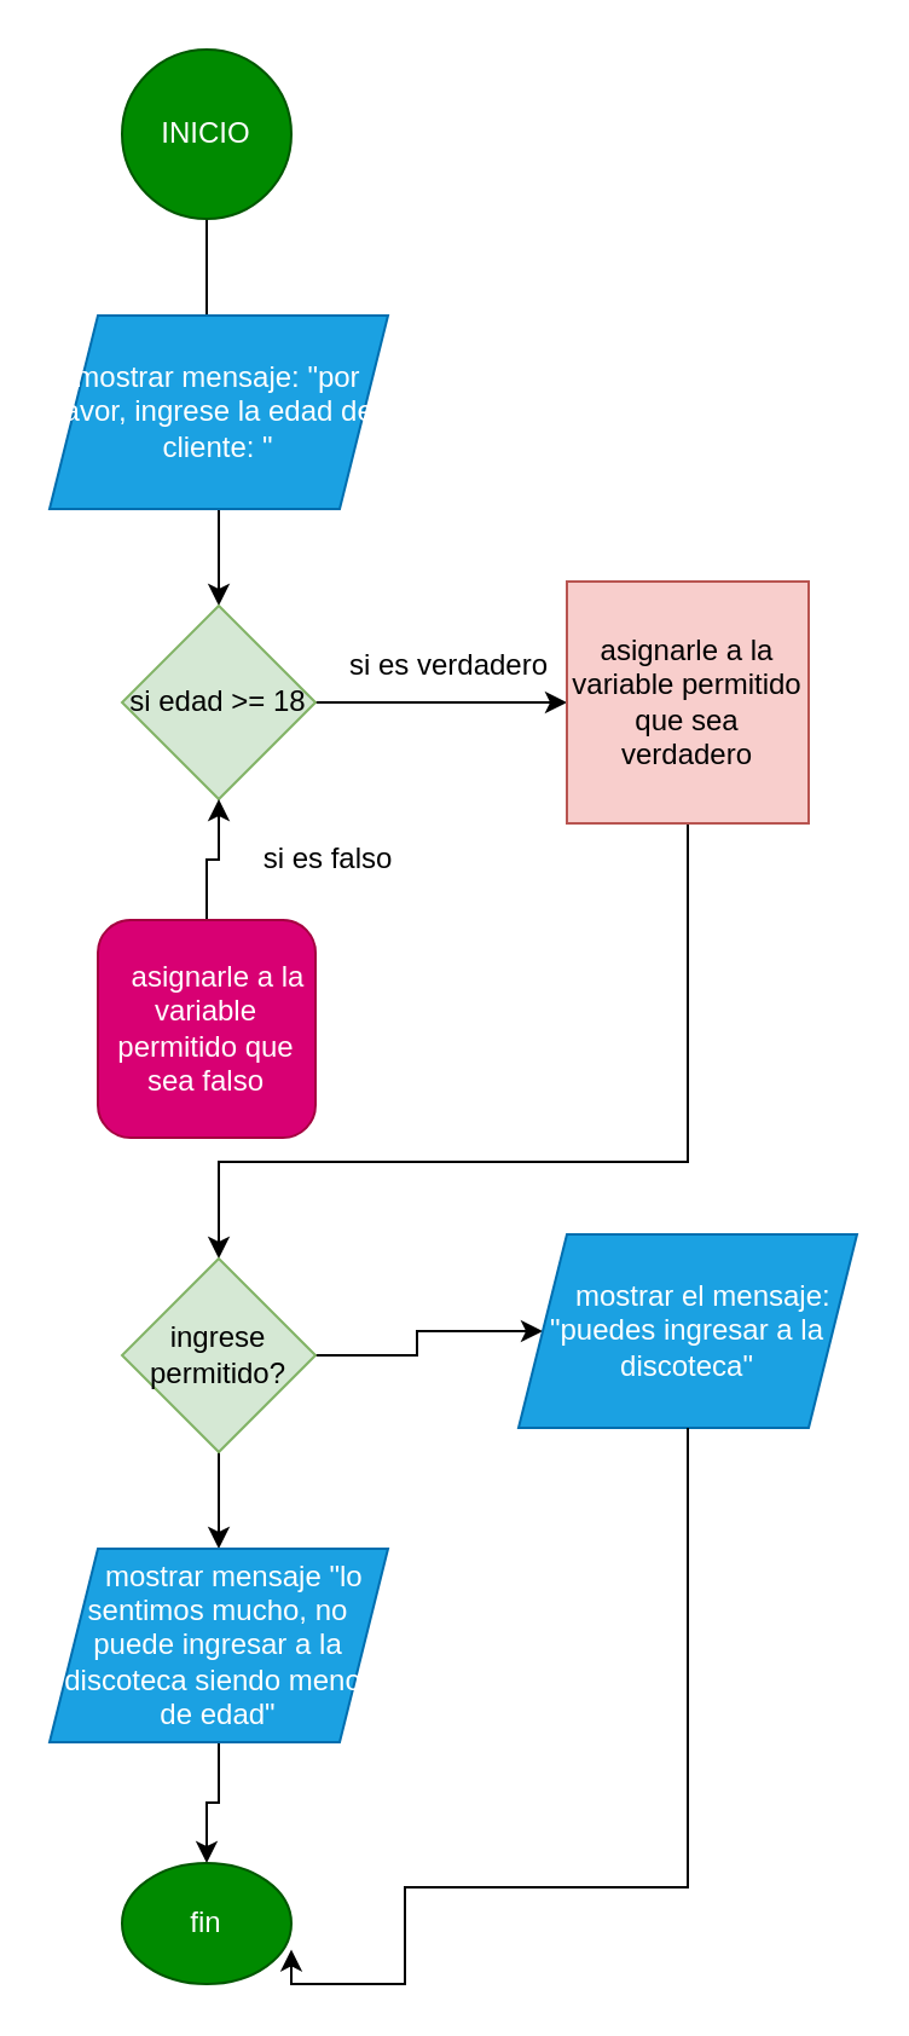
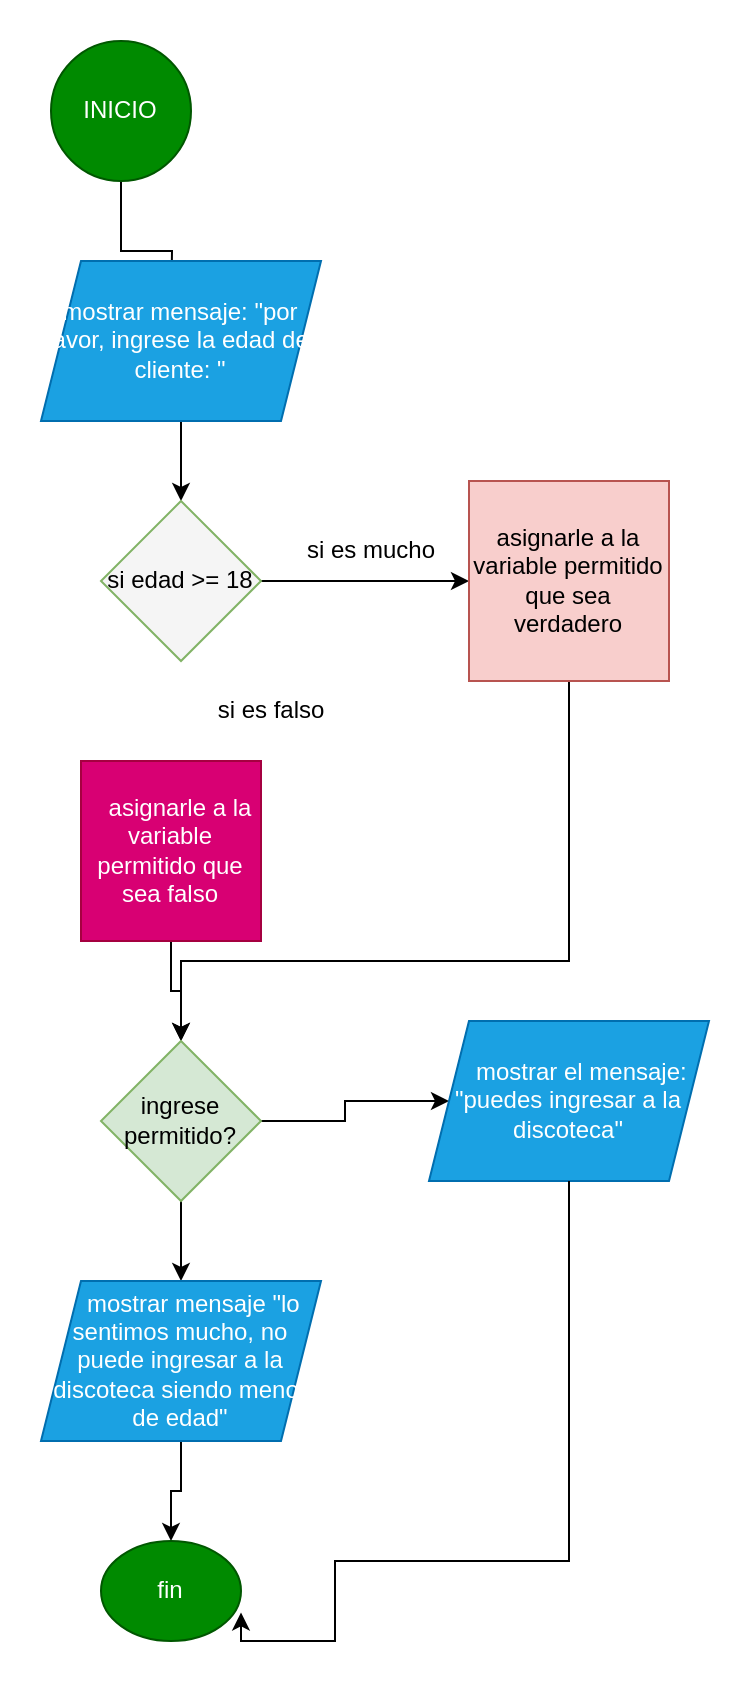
  <mxCell id="0" />
  <mxCell id="1" parent="0" />
  <mxCell id="2" style="edgeStyle=orthogonalEdgeStyle;rounded=0;orthogonalLoop=1;jettySize=auto;html=1;" edge="1" parent="1" source="3"><mxGeometry relative="1" as="geometry"><mxPoint x="85" y="160" as="targetPoint" /></mxGeometry></mxCell>
- <mxCell id="3" value="INICIO" style="ellipse;whiteSpace=wrap;html=1;aspect=fixed;fillColor=#008a00;fontColor=#ffffff;strokeColor=#005700;" vertex="1" parent="1"><mxGeometry x="50" y="20" width="70" height="70" as="geometry" /></mxCell>
+ <mxCell id="3" value="INICIO" style="ellipse;whiteSpace=wrap;html=1;aspect=fixed;fillColor=#008a00;fontColor=#ffffff;strokeColor=#005700;" vertex="1" parent="1"><mxGeometry x="25" y="20" width="70" height="70" as="geometry" /></mxCell>
  <mxCell id="4" style="edgeStyle=orthogonalEdgeStyle;rounded=0;orthogonalLoop=1;jettySize=auto;html=1;exitX=0.5;exitY=1;exitDx=0;exitDy=0;" edge="1" parent="1" source="5" target="7"><mxGeometry relative="1" as="geometry" /></mxCell>
  <mxCell id="5" value="mostrar mensaje: &quot;por favor, ingrese la edad del cliente: &quot;" style="shape=parallelogram;perimeter=parallelogramPerimeter;whiteSpace=wrap;html=1;fixedSize=1;fillColor=#1ba1e2;fontColor=#ffffff;strokeColor=#006EAF;" vertex="1" parent="1"><mxGeometry x="20" y="130" width="140" height="80" as="geometry" /></mxCell>
  <mxCell id="6" style="edgeStyle=orthogonalEdgeStyle;rounded=0;orthogonalLoop=1;jettySize=auto;html=1;exitX=1;exitY=0.5;exitDx=0;exitDy=0;" edge="1" parent="1" source="7" target="9"><mxGeometry relative="1" as="geometry" /></mxCell>
- <mxCell id="7" value="si edad &amp;gt;= 18" style="rhombus;whiteSpace=wrap;html=1;fillColor=#d5e8d4;strokeColor=#82b366;" vertex="1" parent="1"><mxGeometry x="50" y="250" width="80" height="80" as="geometry" /></mxCell>
+ <mxCell id="7" value="si edad &amp;gt;= 18" style="rhombus;whiteSpace=wrap;html=1;fillColor=#f5f5f5;strokeColor=#82b366;" vertex="1" parent="1"><mxGeometry x="50" y="250" width="80" height="80" as="geometry" /></mxCell>
  <mxCell id="8" style="edgeStyle=orthogonalEdgeStyle;rounded=0;orthogonalLoop=1;jettySize=auto;html=1;entryX=0.5;entryY=0;entryDx=0;entryDy=0;" edge="1" parent="1" source="9" target="16"><mxGeometry relative="1" as="geometry"><Array as="points"><mxPoint x="284" y="480" /><mxPoint x="90" y="480" /></Array></mxGeometry></mxCell>
  <mxCell id="9" value="asignarle a la variable permitido que sea verdadero" style="whiteSpace=wrap;html=1;aspect=fixed;fillColor=#f8cecc;strokeColor=#b85450;" vertex="1" parent="1"><mxGeometry x="234" y="240" width="100" height="100" as="geometry" /></mxCell>
- <mxCell id="10" value="si es verdadero" style="text;html=1;align=center;verticalAlign=middle;resizable=0;points=[];autosize=1;strokeColor=none;fillColor=none;" vertex="1" parent="1"><mxGeometry x="130" y="260" width="110" height="30" as="geometry" /></mxCell>
- <mxCell id="11" style="edgeStyle=orthogonalEdgeStyle;rounded=0;orthogonalLoop=1;jettySize=auto;html=1;" edge="1" parent="1" source="12" target="7"><mxGeometry relative="1" as="geometry" /></mxCell>
- <mxCell id="12" value="&lt;div&gt;&amp;nbsp; &amp;nbsp;asignarle a la variable permitido que sea falso&lt;/div&gt;" style="whiteSpace=wrap;html=1;aspect=fixed;fillColor=#d80073;fontColor=#ffffff;strokeColor=#A50040;rounded=1;" vertex="1" parent="1"><mxGeometry x="40" y="380" width="90" height="90" as="geometry" /></mxCell>
+ <mxCell id="10" value="si es mucho" style="text;html=1;align=center;verticalAlign=middle;resizable=0;points=[];autosize=1;strokeColor=none;fillColor=none;" vertex="1" parent="1"><mxGeometry x="130" y="260" width="110" height="30" as="geometry" /></mxCell>
+ <mxCell id="11" style="edgeStyle=orthogonalEdgeStyle;rounded=0;orthogonalLoop=1;jettySize=auto;html=1;entryX=0.5;entryY=0;entryDx=0;entryDy=0;" edge="1" parent="1" source="12" target="16"><mxGeometry relative="1" as="geometry" /></mxCell>
+ <mxCell id="12" value="&lt;div&gt;&amp;nbsp; &amp;nbsp;asignarle a la variable permitido que sea falso&lt;/div&gt;" style="whiteSpace=wrap;html=1;aspect=fixed;fillColor=#d80073;fontColor=#ffffff;strokeColor=#A50040;" vertex="1" parent="1"><mxGeometry x="40" y="380" width="90" height="90" as="geometry" /></mxCell>
  <mxCell id="13" value="si es falso" style="text;html=1;align=center;verticalAlign=middle;resizable=0;points=[];autosize=1;strokeColor=none;fillColor=none;" vertex="1" parent="1"><mxGeometry x="95" y="340" width="80" height="30" as="geometry" /></mxCell>
  <mxCell id="14" style="edgeStyle=orthogonalEdgeStyle;rounded=0;orthogonalLoop=1;jettySize=auto;html=1;entryX=0;entryY=0.5;entryDx=0;entryDy=0;" edge="1" parent="1" source="16" target="17"><mxGeometry relative="1" as="geometry" /></mxCell>
  <mxCell id="15" style="edgeStyle=orthogonalEdgeStyle;rounded=0;orthogonalLoop=1;jettySize=auto;html=1;entryX=0.5;entryY=0;entryDx=0;entryDy=0;" edge="1" parent="1" source="16" target="19"><mxGeometry relative="1" as="geometry" /></mxCell>
  <mxCell id="16" value="ingrese permitido?" style="rhombus;whiteSpace=wrap;html=1;fillColor=#d5e8d4;strokeColor=#82b366;" vertex="1" parent="1"><mxGeometry x="50" y="520" width="80" height="80" as="geometry" /></mxCell>
  <mxCell id="17" value="&lt;div&gt;&amp;nbsp; &amp;nbsp; mostrar el mensaje: &quot;puedes ingresar a la discoteca&quot;&lt;/div&gt;" style="shape=parallelogram;perimeter=parallelogramPerimeter;whiteSpace=wrap;html=1;fixedSize=1;fillColor=#1ba1e2;fontColor=#ffffff;strokeColor=#006EAF;" vertex="1" parent="1"><mxGeometry x="214" y="510" width="140" height="80" as="geometry" /></mxCell>
  <mxCell id="18" style="edgeStyle=orthogonalEdgeStyle;rounded=0;orthogonalLoop=1;jettySize=auto;html=1;entryX=0.5;entryY=0;entryDx=0;entryDy=0;" edge="1" parent="1" source="19" target="20"><mxGeometry relative="1" as="geometry" /></mxCell>
  <mxCell id="19" value="&lt;div&gt;&amp;nbsp; &amp;nbsp; mostrar mensaje &quot;lo sentimos mucho, no puede ingresar a la discoteca siendo menor de edad&quot;&lt;/div&gt;" style="shape=parallelogram;perimeter=parallelogramPerimeter;whiteSpace=wrap;html=1;fixedSize=1;fillColor=#1ba1e2;fontColor=#ffffff;strokeColor=#006EAF;" vertex="1" parent="1"><mxGeometry x="20" y="640" width="140" height="80" as="geometry" /></mxCell>
  <mxCell id="20" value="fin" style="ellipse;whiteSpace=wrap;html=1;aspect=fixed;fillColor=#008a00;fontColor=#ffffff;strokeColor=#005700;" vertex="1" parent="1"><mxGeometry x="50" y="770" width="70" height="50" as="geometry" /></mxCell>
  <mxCell id="21" style="edgeStyle=orthogonalEdgeStyle;rounded=0;orthogonalLoop=1;jettySize=auto;html=1;entryX=1;entryY=0.714;entryDx=0;entryDy=0;entryPerimeter=0;" edge="1" parent="1" source="17" target="20"><mxGeometry relative="1" as="geometry"><Array as="points"><mxPoint x="284" y="780" /><mxPoint x="167" y="780" /><mxPoint x="167" y="820" /></Array></mxGeometry></mxCell>
